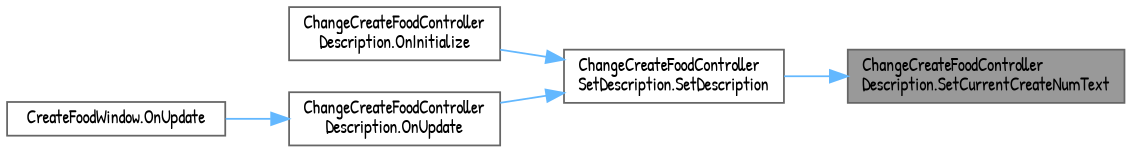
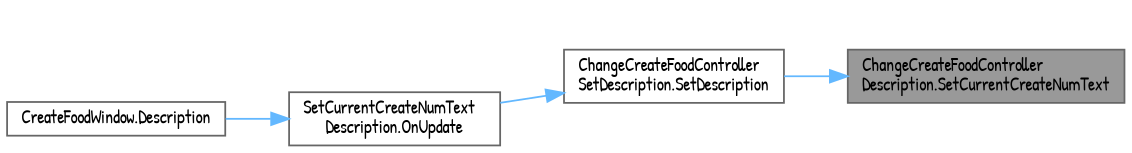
  digraph {
    fontname="Patrick Hand"
    rankdir=RL
    node [color=grey40 fillcolor=white fontname="Patrick Hand" fontsize=10 shape=box style=filled]
    edge [color=steelblue1 dir=back fontname="Patrick Hand" fontsize=10 labelfontname=Helvetica labelfontsize=10 style=solid]
    n1 [color=gray40 fillcolor=grey60 fontcolor=black height=0.2 label="ChangeCreateFoodController\lDescription.SetCurrentCreateNumText" width=0.4]
    n2 [height=0.2 label="ChangeCreateFoodController\lSetDescription.SetDescription" width=0.4]
-   n3 [height=0.2 label="ChangeCreateFoodController\lDescription.OnInitialize" width=0.4]
-   n4 [height=0.2 label="ChangeCreateFoodController\lDescription.OnUpdate" width=0.4]
-   n5 [height=0.2 label="CreateFoodWindow.OnUpdate" width=0.4]
+   n4 [height=0.2 label="SetCurrentCreateNumText\lDescription.OnUpdate" width=0.4]
+   n5 [height=0.2 label="CreateFoodWindow.Description" width=0.4]
    n1 -> n2
-   n2 -> n3
    n2 -> n4
    n4 -> n5
  }
